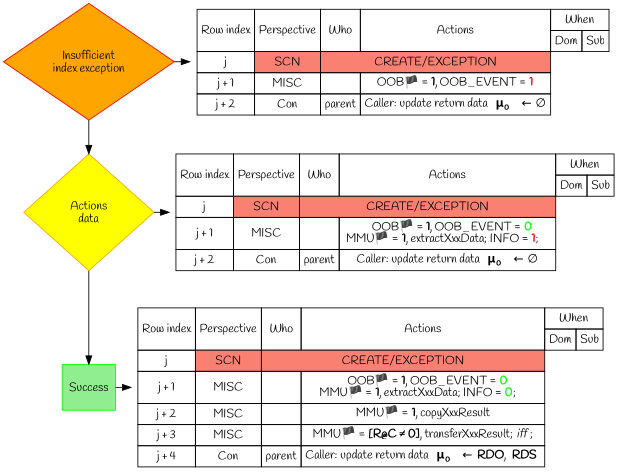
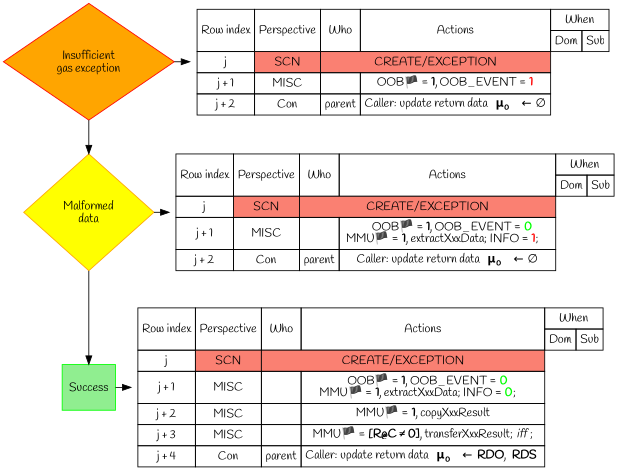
  digraph {
    node [fontname=Handlee shape=plaintext]
    edge [fontname=Handlee]
-   n1 [color=RED fillcolor=ORANGE label="\nInsufficient\nindex exception\n " shape=diamond style=filled]
+   n1 [color=RED fillcolor=ORANGE label="\nInsufficient\ngas exception\n " shape=diamond style=filled]
    n2 [label=< <TABLE BORDER="0" CELLBORDER="1" CELLSPACING="0" CELLPADDING="4">   <TR>     <TD ROWSPAN="2">Row index</TD>     <TD ROWSPAN="2">Perspective</TD>     <TD ROWSPAN="2">Who</TD>     <TD ROWSPAN="2" COLSPAN="1">Actions</TD>     <TD ROWSPAN="1" COLSPAN="2">When</TD>   </TR>   <TR>     <TD ROWSPAN="1" COLSPAN="1">Dom</TD>     <TD ROWSPAN="1" COLSPAN="1">Sub</TD>   </TR>   <TR>     <TD>j</TD>     <TD BGCOLOR="SALMON">SCN</TD>     <TD BGCOLOR="SALMON" COLSPAN="2">CREATE/EXCEPTION</TD>   </TR>   <TR>     <TD>j + 1</TD>     <TD>MISC</TD>     <TD></TD>     <TD> OOB🏴 = <B>1</B>, OOB_EVENT = <FONT COLOR="RED"><B>1</B></FONT> </TD>   </TR>   <TR>     <TD>j + 2</TD>     <TD>Con</TD>     <TD>parent</TD>     <TD COLSPAN="1">Caller: update return data &nbsp; <B>μ<sub>o</sub></B> &shy;&nbsp; ← ∅</TD>   </TR> </TABLE>>]
-   n3 [color=ORANGE fillcolor=yellow label="\nActions\ndata\n " shape=diamond style=filled]
+   n3 [color=ORANGE fillcolor=yellow label="\nMalformed\ndata\n " shape=diamond style=filled]
    n4 [label=< <TABLE BORDER="0" CELLBORDER="1" CELLSPACING="0" CELLPADDING="4">   <TR>     <TD ROWSPAN="2">Row index</TD>     <TD ROWSPAN="2">Perspective</TD>     <TD ROWSPAN="2">Who</TD>     <TD ROWSPAN="2" COLSPAN="1">Actions</TD>     <TD ROWSPAN="1" COLSPAN="2">When</TD>   </TR>   <TR>     <TD ROWSPAN="1" COLSPAN="1">Dom</TD>     <TD ROWSPAN="1" COLSPAN="1">Sub</TD>   </TR>   <TR>     <TD>j</TD>     <TD BGCOLOR="SALMON">SCN</TD>     <TD BGCOLOR="SALMON" COLSPAN="2">CREATE/EXCEPTION</TD>   </TR>   <TR>     <TD>j + 1</TD>     <TD>MISC</TD>     <TD></TD>     <TD>     	OOB🏴 = <B>1</B>, OOB_EVENT = <FONT COLOR="GREEN"><B>0</B></FONT> <BR/> 	MMU🏴 = <B>1</B>, extractXxxData; INFO = <FONT COLOR="RED"><B >1</B></FONT>;     </TD>   </TR>   <TR>     <TD>j + 2</TD>     <TD>Con</TD>     <TD>parent</TD>     <TD COLSPAN="1">Caller: update return data &nbsp; <B>μ<sub>o</sub></B> &shy;&nbsp; ← ∅</TD>   </TR> </TABLE>>]
    n5 [color=GREEN fillcolor=LIGHTGREEN label="\nSuccess\n " shape=rect style=filled]
    n6 [label=< <TABLE BORDER="0" CELLBORDER="1" CELLSPACING="0" CELLPADDING="4">   <TR>     <TD ROWSPAN="2">Row index</TD>     <TD ROWSPAN="2">Perspective</TD>     <TD ROWSPAN="2">Who</TD>     <TD ROWSPAN="2" COLSPAN="1">Actions</TD>     <TD ROWSPAN="1" COLSPAN="2">When</TD>   </TR>   <TR>     <TD ROWSPAN="1" COLSPAN="1">Dom</TD>     <TD ROWSPAN="1" COLSPAN="1">Sub</TD>   </TR>   <TR>     <TD>j</TD>     <TD BGCOLOR="SALMON">SCN</TD>     <TD BGCOLOR="SALMON" COLSPAN="2">CREATE/EXCEPTION</TD>   </TR>   <TR>     <TD>j + 1</TD>     <TD>MISC</TD>     <TD></TD>     <TD>     	OOB🏴 = <B>1</B>, OOB_EVENT = <FONT COLOR="GREEN"><B>0</B></FONT> <BR/> 	MMU🏴 = <B>1</B>, extractXxxData; INFO = <FONT COLOR="GREEN"><B >0</B></FONT>;     </TD>   </TR>   <TR>     <TD>j + 2</TD>     <TD>MISC</TD>     <TD></TD>     <TD> MMU🏴 = <B>1</B>, copyXxxResult </TD>   </TR>   <TR>     <TD>j + 3</TD>     <TD>MISC</TD>     <TD></TD>     <TD> MMU🏴 = <B>[R@C &ne; 0]</B>, transferXxxResult; <I>iff</I> ; </TD>   </TR>   <TR>     <TD>j + 4</TD>     <TD>Con</TD>     <TD>parent</TD>     <TD COLSPAN="1">Caller: update return data &nbsp; <B>μ<sub>o</sub></B> &shy;&nbsp; ← <B>RDO</B>,  <B>RDS</B> </TD>   </TR> </TABLE>>]
    subgraph sub_1 {
      rank=same
      n1
      n2
    }
    subgraph sub_2 {
      rank=same
      n3
      n4
    }
    subgraph sub_3 {
      rank=same
      n5
      n6
    }
    n1 -> n2
    n1 -> n3
    n3 -> n4
    n3 -> n5
    n5 -> n6
  }
